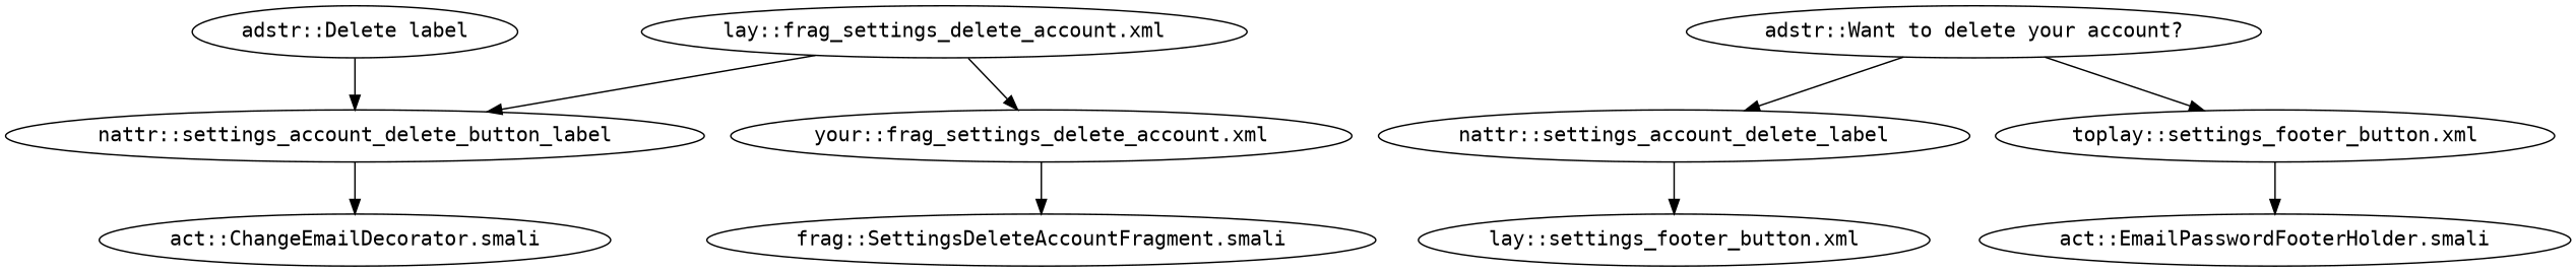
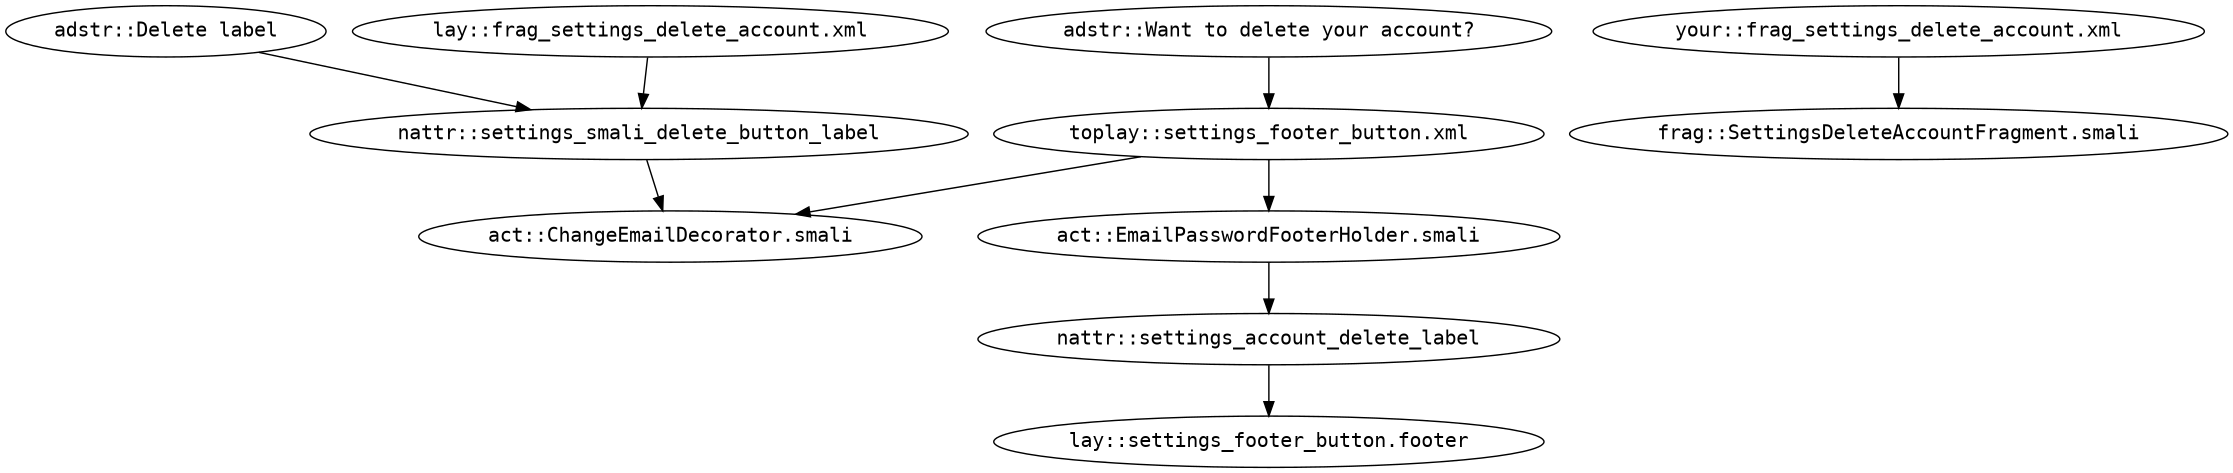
  digraph {
    fontname="DejaVu Sans Mono"
    node [fontname="DejaVu Sans Mono"]
    edge [fontname="DejaVu Sans Mono"]
    n1 [label="adstr::Delete label"]
-   "nattr::settings_account_delete_button_label"
+   "nattr::settings_account_delete_button_label" [label="nattr::settings_smali_delete_button_label"]
    "act::ChangeEmailDecorator.smali"
    "lay::frag_settings_delete_account.xml"
    n5 [label="your::frag_settings_delete_account.xml"]
    "adstr::Want to delete your account?"
    "nattr::settings_account_delete_label"
    "toplay::settings_footer_button.xml"
-   "lay::settings_footer_button.xml"
+   "lay::settings_footer_button.xml" [label="lay::settings_footer_button.footer"]
    "frag::SettingsDeleteAccountFragment.smali"
    "act::EmailPasswordFooterHolder.smali"
    n1 -> "nattr::settings_account_delete_button_label"
    "nattr::settings_account_delete_button_label" -> "act::ChangeEmailDecorator.smali"
    "lay::frag_settings_delete_account.xml" -> "nattr::settings_account_delete_button_label"
-   "lay::frag_settings_delete_account.xml" -> n5
    n5 -> "frag::SettingsDeleteAccountFragment.smali"
-   "adstr::Want to delete your account?" -> "nattr::settings_account_delete_label"
+   "act::EmailPasswordFooterHolder.smali" -> "nattr::settings_account_delete_label"
    "adstr::Want to delete your account?" -> "toplay::settings_footer_button.xml"
    "nattr::settings_account_delete_label" -> "lay::settings_footer_button.xml"
+   "toplay::settings_footer_button.xml" -> "act::ChangeEmailDecorator.smali"
    "toplay::settings_footer_button.xml" -> "act::EmailPasswordFooterHolder.smali"
  }
